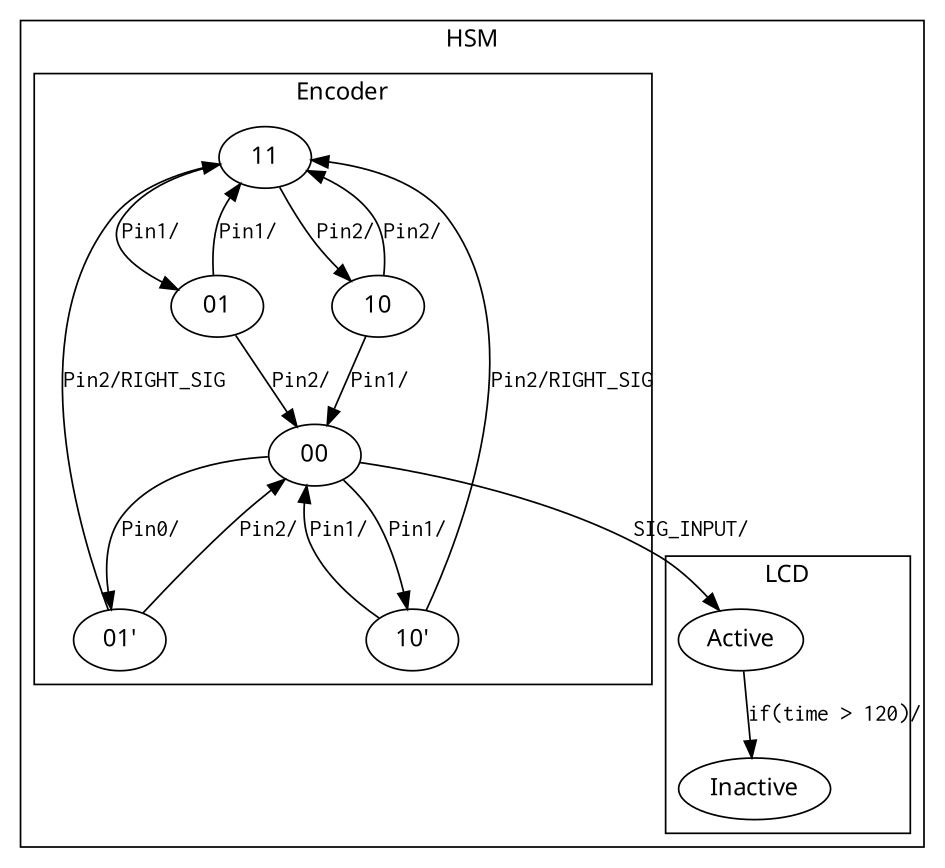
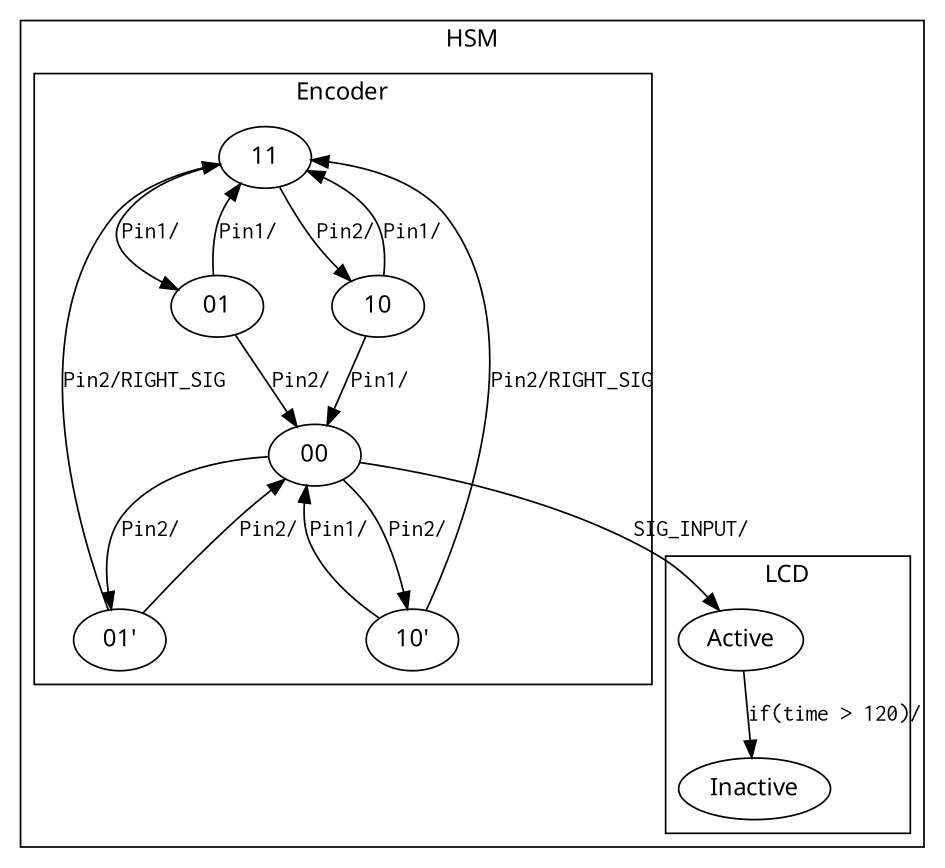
  digraph {
    fontname="Input Mono"
    node [fontname="Input Mono"]
    edge [fontname=Courier]
    Active
    Inactive
    11
    01
    10
    00
    "01'"
    "10'"
    subgraph cluster_1 {
      label=HSM
      subgraph cluster_2 {
        label=LCD
        Active
        Inactive
      }
      subgraph cluster_3 {
        label=Encoder
        11
        01
        10
        00
        "01'"
        "10'"
      }
    }
    Active -> Inactive [label="if(time > 120)/ "]
    11 -> 01 [label="Pin1/"]
    11 -> 10 [label="Pin2/"]
    01 -> 11 [label="Pin1/"]
    01 -> 00 [label="Pin2/"]
-   10 -> 11 [label="Pin2/"]
+   10 -> 11 [label="Pin1/"]
    10 -> 00 [label="Pin1/"]
    00 -> Active [label="SIG_INPUT/ "]
-   00 -> "01'" [label="Pin0/"]
-   00 -> "10'" [label="Pin1/"]
+   00 -> "01'" [label="Pin2/"]
+   00 -> "10'" [label="Pin2/"]
    "01'" -> 11 [label="Pin2/RIGHT_SIG"]
    "01'" -> 00 [label="Pin2/"]
    "10'" -> 11 [label="Pin2/RIGHT_SIG"]
    "10'" -> 00 [label="Pin1/"]
  }
